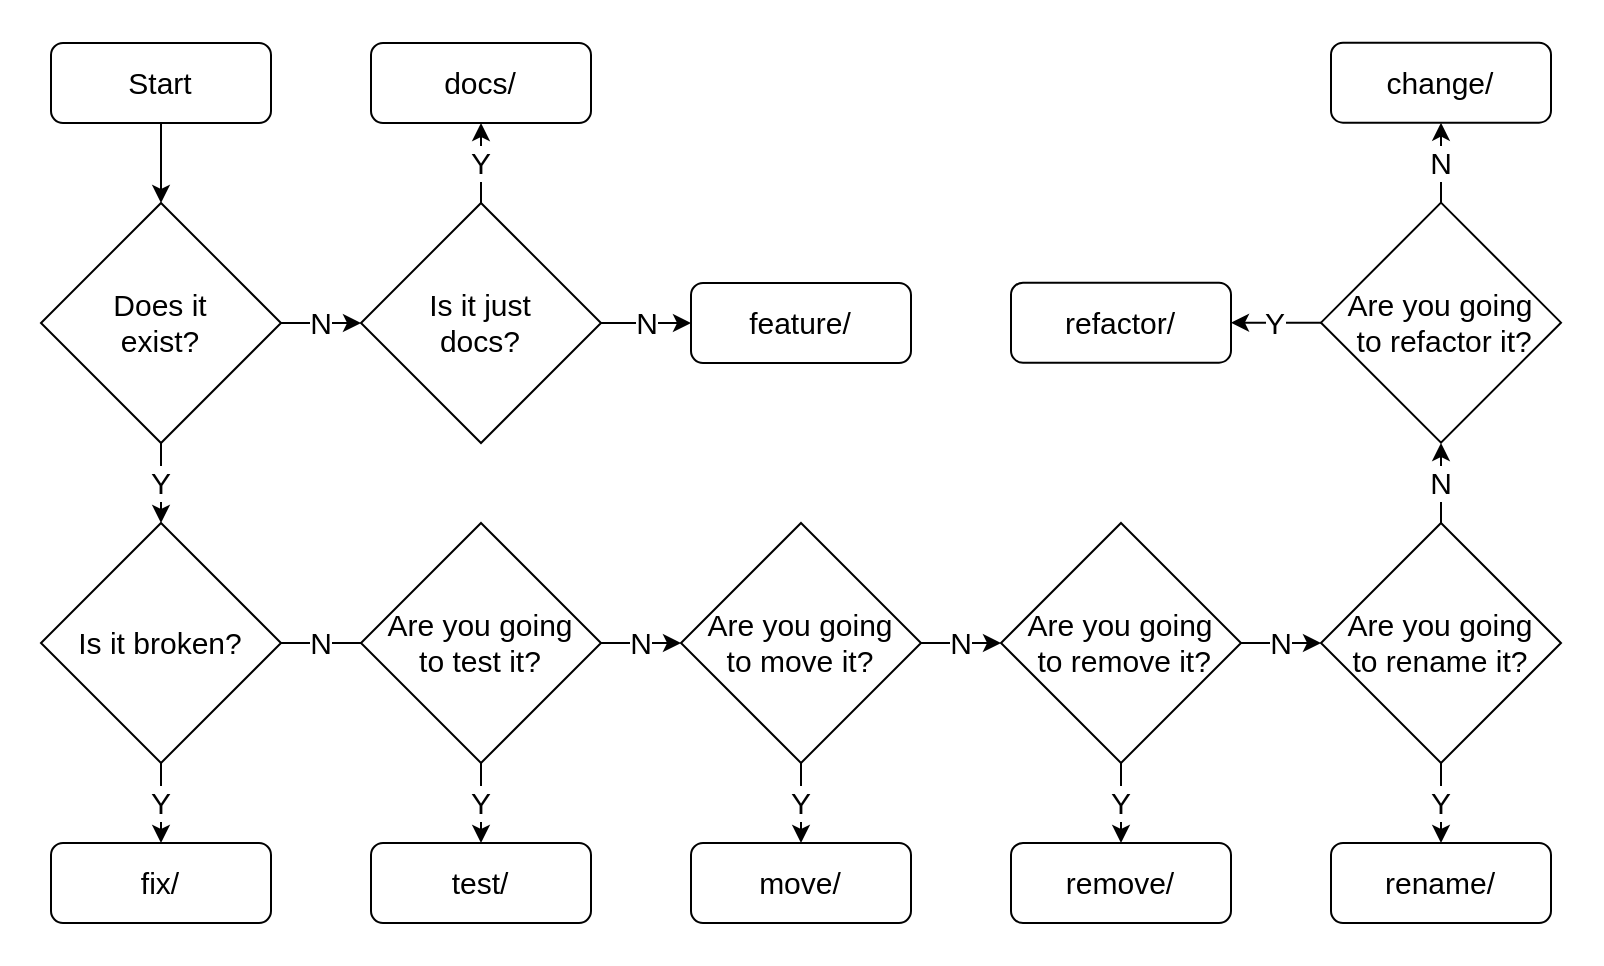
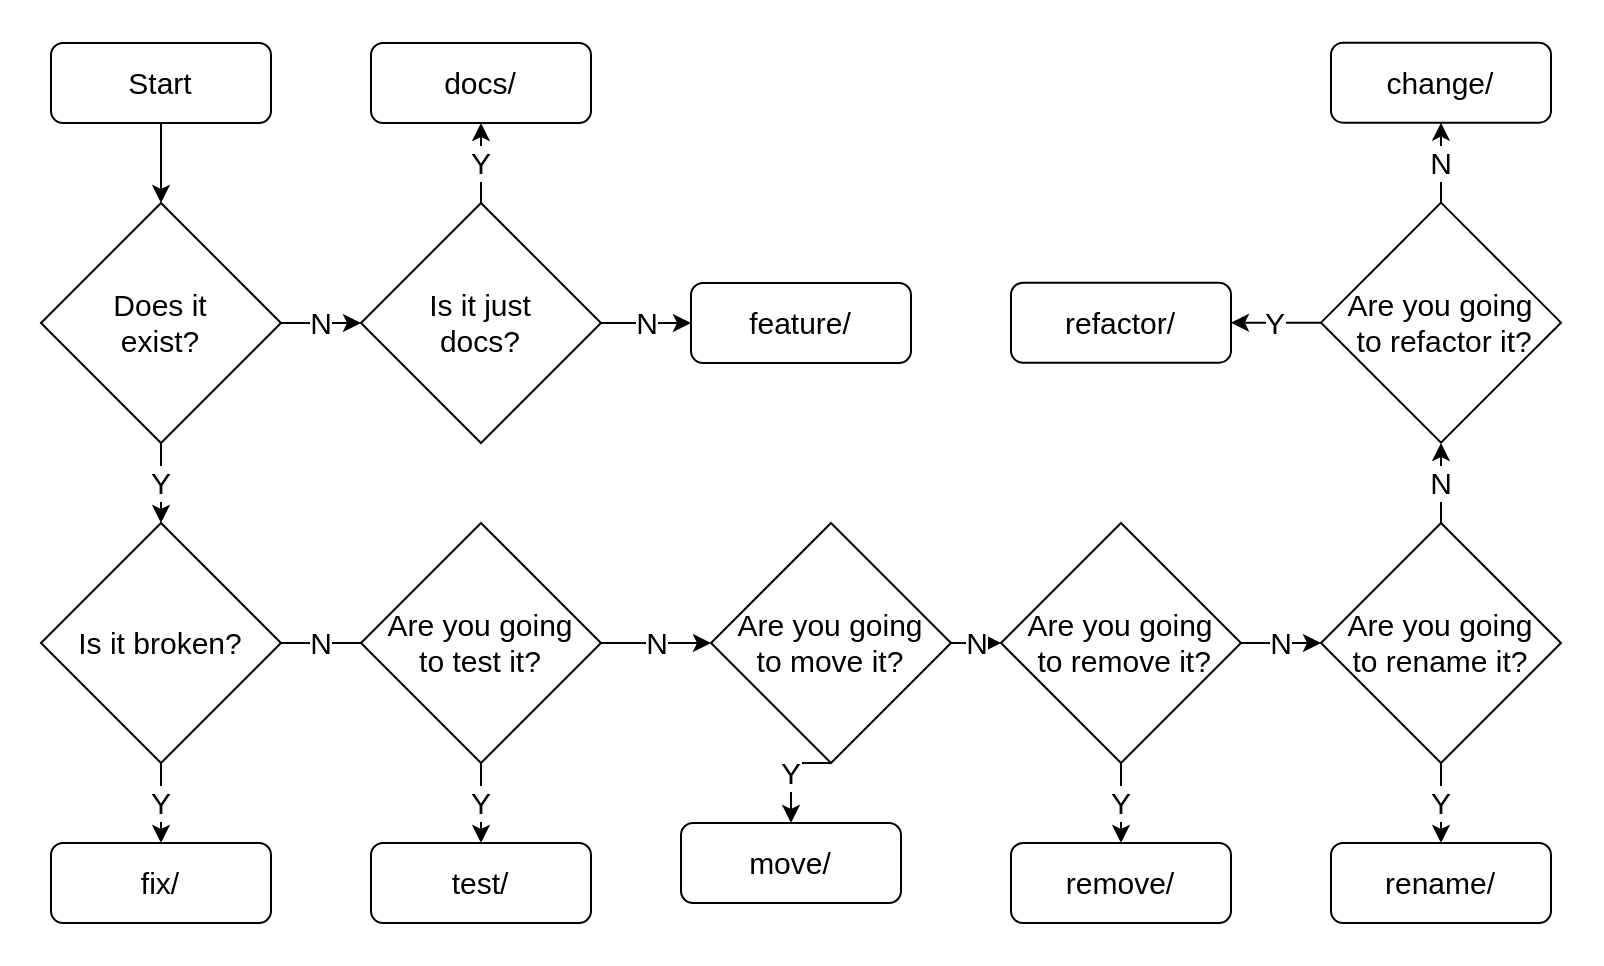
  <mxCell id="0" />
  <mxCell id="1" parent="0" />
  <mxCell id="2" style="edgeStyle=orthogonalEdgeStyle;rounded=0;orthogonalLoop=1;jettySize=auto;html=1;exitX=0.5;exitY=1;exitDx=0;exitDy=0;entryX=0.5;entryY=0;entryDx=0;entryDy=0;fontSize=15;" edge="1" parent="1" source="3" target="6"><mxGeometry relative="1" as="geometry" /></mxCell>
  <mxCell id="3" value="Start" style="rounded=1;whiteSpace=wrap;html=1;fontSize=15;" vertex="1" parent="1"><mxGeometry x="25" y="21" width="110" height="40" as="geometry" /></mxCell>
  <mxCell id="4" value="Y" style="edgeStyle=orthogonalEdgeStyle;rounded=0;orthogonalLoop=1;jettySize=auto;html=1;exitX=0.5;exitY=1;exitDx=0;exitDy=0;entryX=0.5;entryY=0;entryDx=0;entryDy=0;fontSize=15;" edge="1" parent="1" source="6" target="18"><mxGeometry relative="1" as="geometry"><Array as="points"><mxPoint x="80" y="231" /><mxPoint x="80" y="231" /></Array></mxGeometry></mxCell>
  <mxCell id="5" value="N" style="edgeStyle=orthogonalEdgeStyle;rounded=0;orthogonalLoop=1;jettySize=auto;html=1;exitX=1;exitY=0.5;exitDx=0;exitDy=0;entryX=0;entryY=0.5;entryDx=0;entryDy=0;fontSize=15;" edge="1" parent="1" source="6" target="9"><mxGeometry relative="1" as="geometry" /></mxCell>
  <mxCell id="6" value="&lt;font style=&quot;font-size: 15px&quot;&gt;Does it &lt;br style=&quot;font-size: 15px;&quot;&gt;exist?&lt;/font&gt;" style="rhombus;whiteSpace=wrap;html=1;fontSize=15;" vertex="1" parent="1"><mxGeometry x="20" y="101" width="120" height="120" as="geometry" /></mxCell>
  <mxCell id="7" value="N" style="edgeStyle=orthogonalEdgeStyle;rounded=0;orthogonalLoop=1;jettySize=auto;html=1;exitX=1;exitY=0.5;exitDx=0;exitDy=0;entryX=0;entryY=0.5;entryDx=0;entryDy=0;fontSize=15;" edge="1" parent="1" source="9" target="23"><mxGeometry relative="1" as="geometry" /></mxCell>
  <mxCell id="8" value="Y" style="edgeStyle=orthogonalEdgeStyle;rounded=0;orthogonalLoop=1;jettySize=auto;html=1;exitX=0.5;exitY=0;exitDx=0;exitDy=0;entryX=0.5;entryY=1;entryDx=0;entryDy=0;fontSize=15;" edge="1" parent="1" source="9" target="22"><mxGeometry relative="1" as="geometry" /></mxCell>
  <mxCell id="9" value="&lt;font style=&quot;font-size: 15px&quot;&gt;Is it just &lt;br style=&quot;font-size: 15px;&quot;&gt;docs?&lt;/font&gt;" style="rhombus;whiteSpace=wrap;html=1;fontSize=15;" vertex="1" parent="1"><mxGeometry x="180" y="101" width="120" height="120" as="geometry" /></mxCell>
  <mxCell id="10" value="N" style="edgeStyle=orthogonalEdgeStyle;rounded=0;orthogonalLoop=1;jettySize=auto;html=1;exitX=1;exitY=0.5;exitDx=0;exitDy=0;entryX=0;entryY=0.5;entryDx=0;entryDy=0;fontSize=15;" edge="1" parent="1" source="12" target="30"><mxGeometry relative="1" as="geometry" /></mxCell>
  <mxCell id="11" value="Y" style="edgeStyle=orthogonalEdgeStyle;rounded=0;orthogonalLoop=1;jettySize=auto;html=1;exitX=0.5;exitY=1;exitDx=0;exitDy=0;entryX=0.5;entryY=0;entryDx=0;entryDy=0;fontSize=15;" edge="1" parent="1" source="12" target="26"><mxGeometry relative="1" as="geometry" /></mxCell>
- <mxCell id="12" value="&lt;span style=&quot;font-size: 15px&quot;&gt;Are you going&lt;br style=&quot;font-size: 15px;&quot;&gt;to move it?&lt;/span&gt;" style="rhombus;whiteSpace=wrap;html=1;fontSize=15;" vertex="1" parent="1"><mxGeometry x="340" y="261" width="120" height="120" as="geometry" /></mxCell>
+ <mxCell id="12" value="&lt;span style=&quot;font-size: 15px&quot;&gt;Are you going&lt;br style=&quot;font-size: 15px;&quot;&gt;to move it?&lt;/span&gt;" style="rhombus;whiteSpace=wrap;html=1;fontSize=15;" vertex="1" parent="1"><mxGeometry x="355" y="261" width="120" height="120" as="geometry" /></mxCell>
  <mxCell id="13" value="N" style="edgeStyle=orthogonalEdgeStyle;rounded=0;orthogonalLoop=1;jettySize=auto;html=1;exitX=1;exitY=0.5;exitDx=0;exitDy=0;entryX=0;entryY=0.5;entryDx=0;entryDy=0;fontSize=15;" edge="1" parent="1" source="15" target="12"><mxGeometry relative="1" as="geometry" /></mxCell>
  <mxCell id="14" value="Y" style="edgeStyle=orthogonalEdgeStyle;rounded=0;orthogonalLoop=1;jettySize=auto;html=1;exitX=0.5;exitY=1;exitDx=0;exitDy=0;entryX=0.5;entryY=0;entryDx=0;entryDy=0;fontSize=15;" edge="1" parent="1" source="15" target="27"><mxGeometry relative="1" as="geometry" /></mxCell>
  <mxCell id="15" value="&lt;span style=&quot;font-size: 15px&quot;&gt;Are you going &lt;br style=&quot;font-size: 15px;&quot;&gt;to test it?&lt;/span&gt;" style="rhombus;whiteSpace=wrap;html=1;fontSize=15;" vertex="1" parent="1"><mxGeometry x="180" y="261" width="120" height="120" as="geometry" /></mxCell>
  <mxCell id="16" value="Y" style="edgeStyle=orthogonalEdgeStyle;rounded=0;orthogonalLoop=1;jettySize=auto;html=1;exitX=0.5;exitY=1;exitDx=0;exitDy=0;entryX=0.5;entryY=0;entryDx=0;entryDy=0;fontSize=15;" edge="1" parent="1" source="18" target="24"><mxGeometry relative="1" as="geometry" /></mxCell>
  <mxCell id="17" value="N" style="edgeStyle=orthogonalEdgeStyle;rounded=0;orthogonalLoop=1;jettySize=auto;html=1;exitX=1;exitY=0.5;exitDx=0;exitDy=0;entryX=0;entryY=0.5;entryDx=0;entryDy=0;fontSize=15;endArrow=none;" edge="1" parent="1" source="18" target="15"><mxGeometry relative="1" as="geometry" /></mxCell>
  <mxCell id="18" value="&lt;font style=&quot;font-size: 15px&quot;&gt;Is it broken?&lt;/font&gt;" style="rhombus;whiteSpace=wrap;html=1;fontSize=15;" vertex="1" parent="1"><mxGeometry x="20" y="261" width="120" height="120" as="geometry" /></mxCell>
  <mxCell id="19" value="N" style="edgeStyle=orthogonalEdgeStyle;rounded=0;orthogonalLoop=1;jettySize=auto;html=1;exitX=0.5;exitY=0;exitDx=0;exitDy=0;entryX=0.5;entryY=1;entryDx=0;entryDy=0;fontSize=15;" edge="1" parent="1" source="21" target="32"><mxGeometry relative="1" as="geometry" /></mxCell>
  <mxCell id="20" value="Y" style="edgeStyle=orthogonalEdgeStyle;rounded=0;orthogonalLoop=1;jettySize=auto;html=1;exitX=0;exitY=0.5;exitDx=0;exitDy=0;entryX=1;entryY=0.5;entryDx=0;entryDy=0;fontSize=15;" edge="1" parent="1" source="21" target="25"><mxGeometry relative="1" as="geometry" /></mxCell>
  <mxCell id="21" value="&lt;font style=&quot;font-size: 15px&quot;&gt;Are you going&lt;br style=&quot;font-size: 15px;&quot;&gt;&amp;nbsp;to refactor it?&lt;/font&gt;" style="rhombus;whiteSpace=wrap;html=1;fontSize=15;" vertex="1" parent="1"><mxGeometry x="660" y="100.833" width="120" height="120" as="geometry" /></mxCell>
  <mxCell id="22" value="docs/" style="rounded=1;whiteSpace=wrap;html=1;fontSize=15;" vertex="1" parent="1"><mxGeometry x="185" y="21" width="110" height="40" as="geometry" /></mxCell>
  <mxCell id="23" value="feature/" style="rounded=1;whiteSpace=wrap;html=1;fontSize=15;" vertex="1" parent="1"><mxGeometry x="345" y="141" width="110" height="40" as="geometry" /></mxCell>
  <mxCell id="24" value="fix/" style="rounded=1;whiteSpace=wrap;html=1;fontSize=15;" vertex="1" parent="1"><mxGeometry x="25" y="421" width="110" height="40" as="geometry" /></mxCell>
  <mxCell id="25" value="refactor/" style="rounded=1;whiteSpace=wrap;html=1;fontSize=15;" vertex="1" parent="1"><mxGeometry x="505" y="140.833" width="110" height="40" as="geometry" /></mxCell>
- <mxCell id="26" value="move/" style="rounded=1;whiteSpace=wrap;html=1;fontSize=15;" vertex="1" parent="1"><mxGeometry x="345" y="421" width="110" height="40" as="geometry" /></mxCell>
+ <mxCell id="26" value="move/" style="rounded=1;whiteSpace=wrap;html=1;fontSize=15;" vertex="1" parent="1"><mxGeometry x="340" y="411" width="110" height="40" as="geometry" /></mxCell>
  <mxCell id="27" value="test/" style="rounded=1;whiteSpace=wrap;html=1;fontSize=15;" vertex="1" parent="1"><mxGeometry x="185" y="421" width="110" height="40" as="geometry" /></mxCell>
  <mxCell id="28" value="Y" style="edgeStyle=orthogonalEdgeStyle;rounded=0;orthogonalLoop=1;jettySize=auto;html=1;exitX=0.5;exitY=1;exitDx=0;exitDy=0;entryX=0.5;entryY=0;entryDx=0;entryDy=0;fontSize=15;" edge="1" parent="1" source="30" target="31"><mxGeometry relative="1" as="geometry" /></mxCell>
  <mxCell id="29" value="N" style="edgeStyle=orthogonalEdgeStyle;rounded=0;orthogonalLoop=1;jettySize=auto;html=1;exitX=1;exitY=0.5;exitDx=0;exitDy=0;entryX=0;entryY=0.5;entryDx=0;entryDy=0;fontSize=15;" edge="1" parent="1" source="30" target="35"><mxGeometry relative="1" as="geometry" /></mxCell>
  <mxCell id="30" value="&lt;font style=&quot;font-size: 15px&quot;&gt;Are you going&lt;br style=&quot;font-size: 15px;&quot;&gt;&amp;nbsp;to remove it?&lt;/font&gt;" style="rhombus;whiteSpace=wrap;html=1;fontSize=15;" vertex="1" parent="1"><mxGeometry x="500" y="261" width="120" height="120" as="geometry" /></mxCell>
  <mxCell id="31" value="remove/" style="rounded=1;whiteSpace=wrap;html=1;fontSize=15;" vertex="1" parent="1"><mxGeometry x="505" y="421" width="110" height="40" as="geometry" /></mxCell>
  <mxCell id="32" value="change/" style="rounded=1;whiteSpace=wrap;html=1;fontSize=15;" vertex="1" parent="1"><mxGeometry x="665" y="20.833" width="110" height="40" as="geometry" /></mxCell>
  <mxCell id="33" value="Y" style="edgeStyle=orthogonalEdgeStyle;rounded=0;orthogonalLoop=1;jettySize=auto;html=1;exitX=0.5;exitY=1;exitDx=0;exitDy=0;entryX=0.5;entryY=0;entryDx=0;entryDy=0;fontSize=15;" edge="1" parent="1" source="35" target="36"><mxGeometry relative="1" as="geometry" /></mxCell>
  <mxCell id="34" value="N" style="edgeStyle=orthogonalEdgeStyle;rounded=0;orthogonalLoop=1;jettySize=auto;html=1;exitX=0.5;exitY=0;exitDx=0;exitDy=0;fontSize=15;" edge="1" parent="1" source="35"><mxGeometry relative="1" as="geometry"><mxPoint x="720" y="221" as="targetPoint" /></mxGeometry></mxCell>
  <mxCell id="35" value="Are you going&lt;br&gt;to rename it?" style="rhombus;whiteSpace=wrap;html=1;fontSize=15;" vertex="1" parent="1"><mxGeometry x="660" y="261" width="120" height="120" as="geometry" /></mxCell>
  <mxCell id="36" value="rename/" style="rounded=1;whiteSpace=wrap;html=1;fontSize=15;" vertex="1" parent="1"><mxGeometry x="665" y="421" width="110" height="40" as="geometry" /></mxCell>
